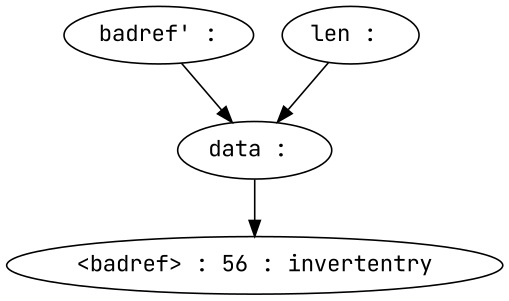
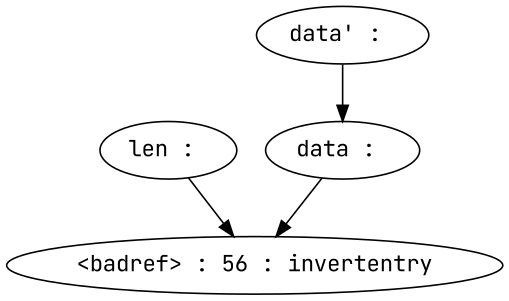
  digraph {
    fontname="JetBrains Mono"
    node [fontname="JetBrains Mono"]
    edge [fontname="JetBrains Mono"]
    "data : "
    "<badref> : 56 : invertentry"
-   "data' : " [label="badref' :"]
+   "data' : "
    "len : "
    "data : " -> "<badref> : 56 : invertentry"
    "data' : " -> "data : "
-   "len : " -> "data : "
+   "len : " -> "<badref> : 56 : invertentry"
  }
